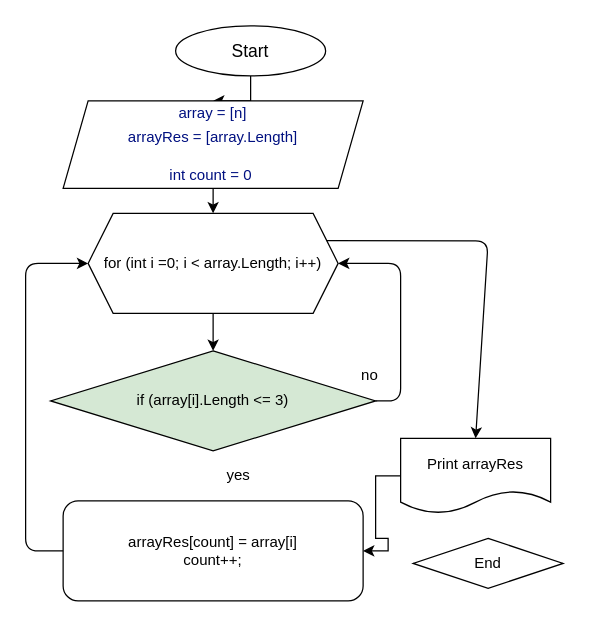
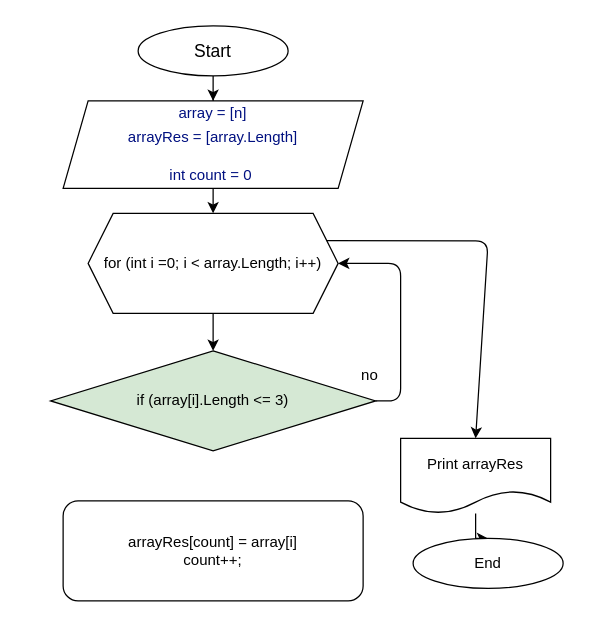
  <mxCell id="0" />
  <mxCell id="1" parent="0" />
  <mxCell id="2" value="" style="edgeStyle=orthogonalEdgeStyle;rounded=0;orthogonalLoop=1;jettySize=auto;html=1;" edge="1" parent="1" source="3" target="5"><mxGeometry relative="1" as="geometry" /></mxCell>
- <mxCell id="3" value="&lt;font style=&quot;font-size: 14px&quot;&gt;Start&lt;/font&gt;" style="ellipse;whiteSpace=wrap;html=1;" vertex="1" parent="1"><mxGeometry x="140" y="20" width="120" height="40" as="geometry" /></mxCell>
+ <mxCell id="3" value="&lt;font style=&quot;font-size: 14px&quot;&gt;Start&lt;/font&gt;" style="ellipse;whiteSpace=wrap;html=1;" vertex="1" parent="1"><mxGeometry x="110" y="20" width="120" height="40" as="geometry" /></mxCell>
  <mxCell id="4" value="" style="edgeStyle=orthogonalEdgeStyle;rounded=0;orthogonalLoop=1;jettySize=auto;html=1;" edge="1" parent="1" source="5"><mxGeometry relative="1" as="geometry"><mxPoint x="170" y="170" as="targetPoint" /></mxGeometry></mxCell>
  <mxCell id="5" value="&lt;p style=&quot;line-height: 19px&quot;&gt;&lt;span style=&quot;color: rgb(0 , 16 , 128)&quot;&gt;array = [n]&lt;br&gt;&lt;/span&gt;&lt;span style=&quot;color: rgb(0 , 16 , 128)&quot;&gt;arrayRes = [array.Length]&lt;/span&gt;&lt;/p&gt;&lt;p style=&quot;line-height: 19px&quot;&gt;&lt;span style=&quot;color: rgb(0 , 16 , 128)&quot;&gt;int count = 0&amp;nbsp;&lt;/span&gt;&lt;/p&gt;" style="shape=parallelogram;perimeter=parallelogramPerimeter;whiteSpace=wrap;html=1;fixedSize=1;" vertex="1" parent="1"><mxGeometry x="50" y="80" width="240" height="70" as="geometry" /></mxCell>
  <mxCell id="6" value="" style="edgeStyle=orthogonalEdgeStyle;rounded=0;orthogonalLoop=1;jettySize=auto;html=1;" edge="1" parent="1"><mxGeometry relative="1" as="geometry"><mxPoint x="170" y="250" as="targetPoint" /><mxPoint x="170" y="230" as="sourcePoint" /></mxGeometry></mxCell>
  <mxCell id="7" value="if (array[i].Length &amp;lt;= 3)" style="rhombus;whiteSpace=wrap;html=1;fillColor=#d5e8d4;" vertex="1" parent="1"><mxGeometry x="40" y="280" width="260" height="80" as="geometry" /></mxCell>
  <mxCell id="8" value="arrayRes[count] = array[i]&lt;br&gt;count++;" style="whiteSpace=wrap;html=1;rounded=1;" vertex="1" parent="1"><mxGeometry x="50" y="400" width="240" height="80" as="geometry" /></mxCell>
- <mxCell id="9" value="yes" style="text;html=1;align=center;verticalAlign=middle;resizable=0;points=[];autosize=1;" vertex="1" parent="1"><mxGeometry x="175" y="370" width="30" height="20" as="geometry" /></mxCell>
  <mxCell id="10" value="no" style="text;html=1;align=center;verticalAlign=middle;resizable=0;points=[];autosize=1;" vertex="1" parent="1"><mxGeometry x="280" y="290" width="30" height="20" as="geometry" /></mxCell>
- <mxCell id="11" value="" style="edgeStyle=orthogonalEdgeStyle;rounded=0;orthogonalLoop=1;jettySize=auto;html=1;" edge="1" parent="1" source="12" target="8"><mxGeometry relative="1" as="geometry" /></mxCell>
+ <mxCell id="11" value="" style="edgeStyle=orthogonalEdgeStyle;rounded=0;orthogonalLoop=1;jettySize=auto;html=1;" edge="1" parent="1" source="12" target="13"><mxGeometry relative="1" as="geometry" /></mxCell>
  <mxCell id="12" value="Print arrayRes" style="shape=document;whiteSpace=wrap;html=1;boundedLbl=1;" vertex="1" parent="1"><mxGeometry x="320" y="350" width="120" height="60" as="geometry" /></mxCell>
- <mxCell id="13" value="End" style="rhombus;whiteSpace=wrap;html=1;" vertex="1" parent="1"><mxGeometry x="330" y="430" width="120" height="40" as="geometry" /></mxCell>
+ <mxCell id="13" value="End" style="ellipse;whiteSpace=wrap;html=1;" vertex="1" parent="1"><mxGeometry x="330" y="430" width="120" height="40" as="geometry" /></mxCell>
  <mxCell id="14" value="for (int i =0; i &amp;lt; array.Length; i++)" style="shape=hexagon;perimeter=hexagonPerimeter2;whiteSpace=wrap;html=1;fixedSize=1;" vertex="1" parent="1"><mxGeometry x="70" y="170" width="200" height="80" as="geometry" /></mxCell>
- <mxCell id="15" value="" style="endArrow=classic;html=1;exitX=0;exitY=0.5;exitDx=0;exitDy=0;entryX=0;entryY=0.5;entryDx=0;entryDy=0;" edge="1" parent="1" source="8" target="14"><mxGeometry width="50" height="50" relative="1" as="geometry"><mxPoint x="210" y="450" as="sourcePoint" /><mxPoint x="260" y="400" as="targetPoint" /><Array as="points"><mxPoint x="20" y="440" /><mxPoint x="20" y="210" /></Array></mxGeometry></mxCell>
  <mxCell id="16" value="" style="endArrow=classic;html=1;exitX=1;exitY=0.5;exitDx=0;exitDy=0;entryX=1;entryY=0.5;entryDx=0;entryDy=0;" edge="1" parent="1" source="7" target="14"><mxGeometry width="50" height="50" relative="1" as="geometry"><mxPoint x="210" y="450" as="sourcePoint" /><mxPoint x="260" y="400" as="targetPoint" /><Array as="points"><mxPoint x="320" y="320" /><mxPoint x="320" y="210" /></Array></mxGeometry></mxCell>
  <mxCell id="17" value="" style="endArrow=classic;html=1;exitX=0.5;exitY=1;exitDx=0;exitDy=0;entryX=0.5;entryY=0;entryDx=0;entryDy=0;" edge="1" parent="1" source="14" target="7"><mxGeometry width="50" height="50" relative="1" as="geometry"><mxPoint x="210" y="450" as="sourcePoint" /><mxPoint x="260" y="400" as="targetPoint" /></mxGeometry></mxCell>
  <mxCell id="18" value="" style="endArrow=classic;html=1;exitX=1;exitY=0.25;exitDx=0;exitDy=0;entryX=0.5;entryY=0;entryDx=0;entryDy=0;" edge="1" parent="1" source="14" target="12"><mxGeometry width="50" height="50" relative="1" as="geometry"><mxPoint x="340" y="450" as="sourcePoint" /><mxPoint x="390" y="400" as="targetPoint" /><Array as="points"><mxPoint x="390" y="192" /></Array></mxGeometry></mxCell>
